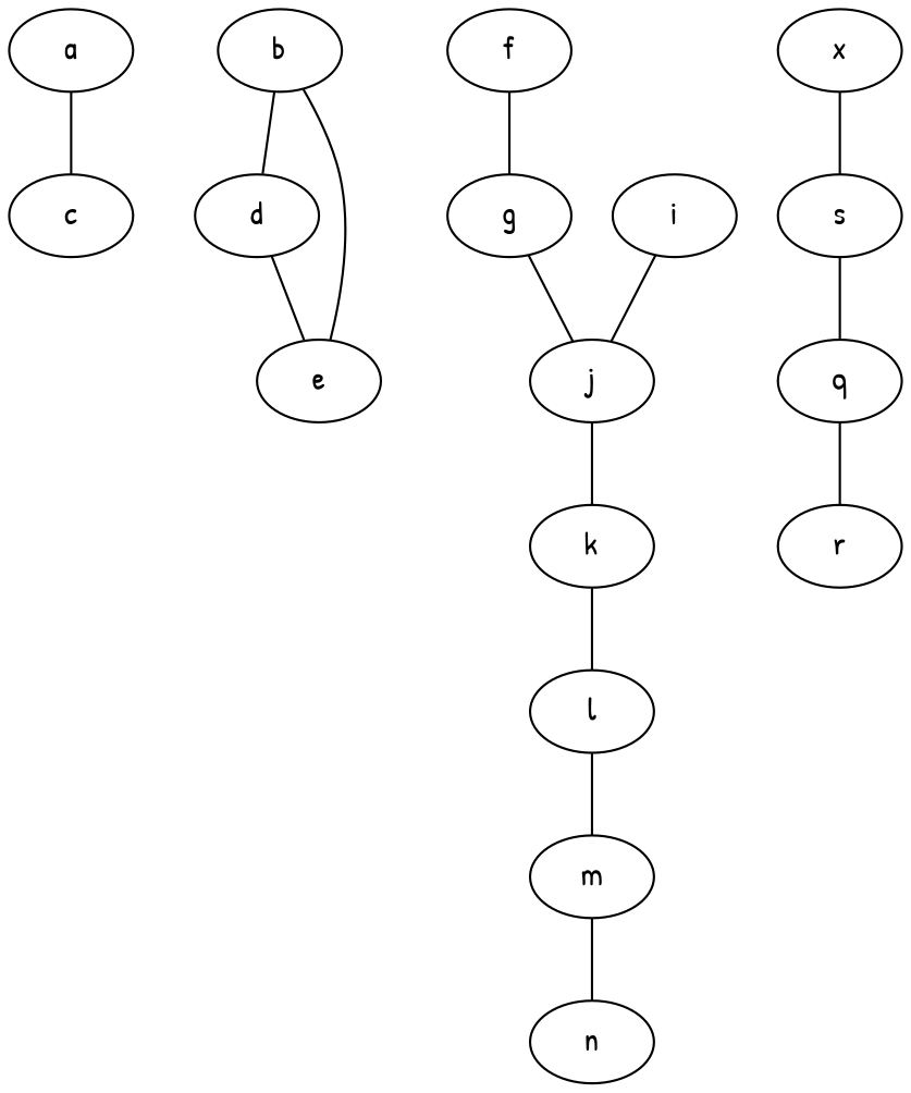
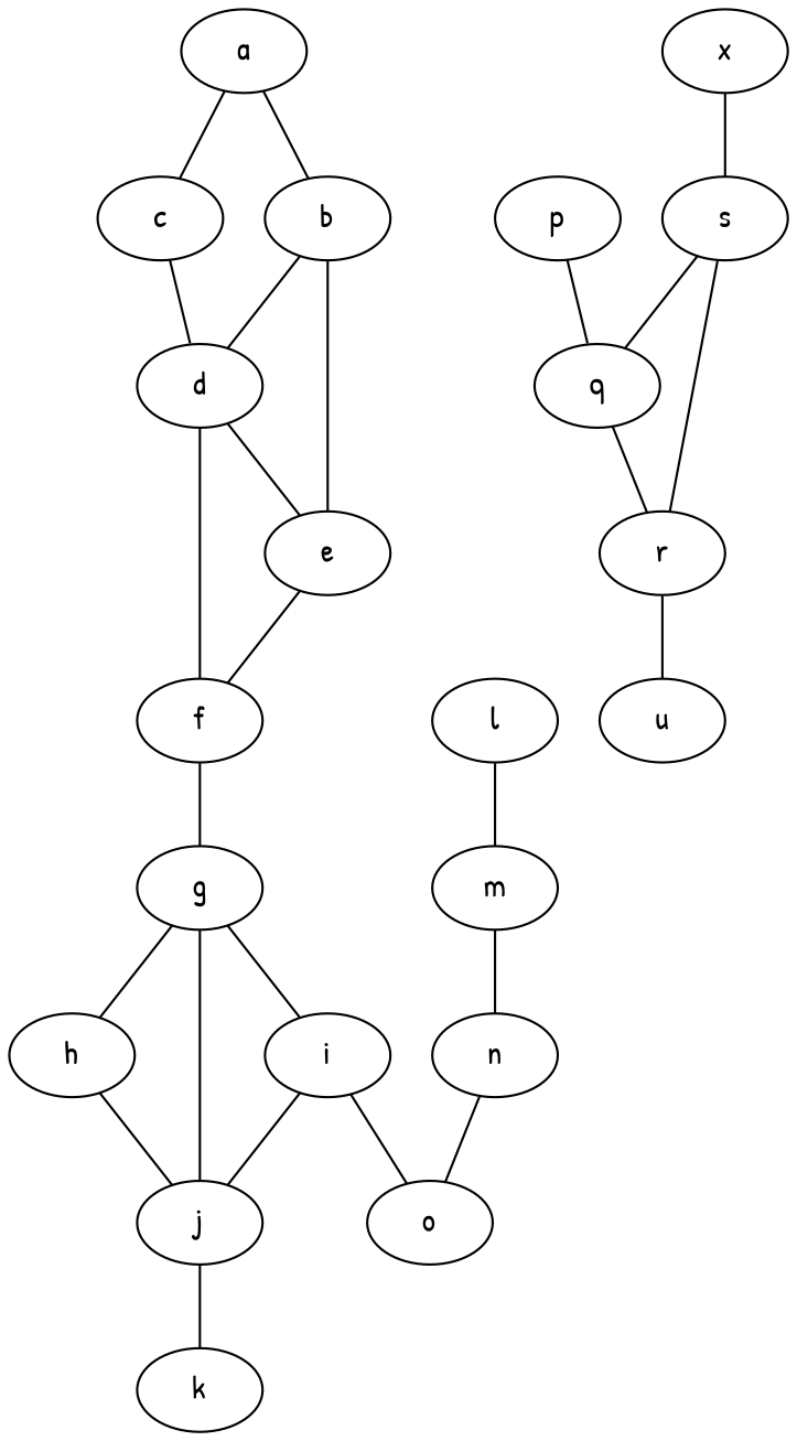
  graph {
    fontname="Patrick Hand"
    node [fontname="Patrick Hand"]
    edge [fontname="Patrick Hand"]
    a
    b
    c
    d
    e
    f
    g
+   h
    i
    j
+   o
    k
    l
    m
    n
+   p
    q
    r
+   u
    x
    s
+   a -- b
    a -- c
    b -- d
    b -- e
+   c -- d
    d -- e
+   d -- f
+   e -- f
    f -- g
+   g -- h
+   g -- i
    g -- j
+   h -- j
    i -- j
+   i -- o
    j -- k
-   k -- l
    l -- m
    m -- n
+   n -- o
+   p -- q
    q -- r
+   r -- u
    x -- s
    s -- q
+   s -- r
  }
